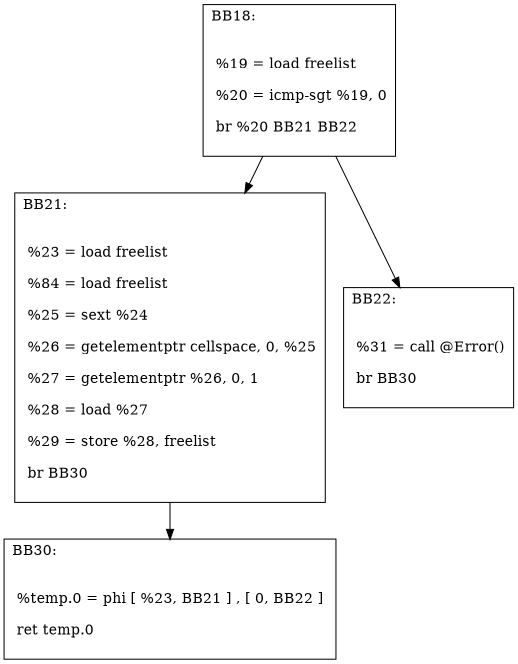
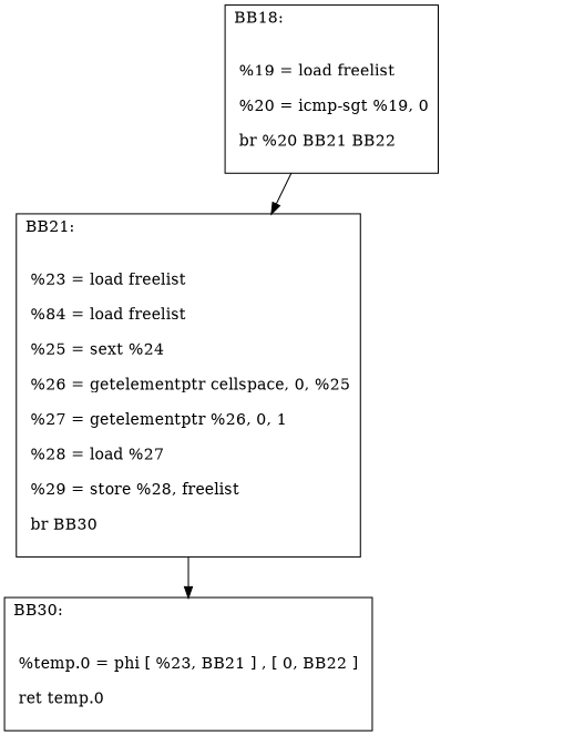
  digraph {
    node [shape=record]
    n1 [label="{BB18:\l\l\n             %19 = load freelist\l\n             %20 = icmp-sgt %19, 0\l\n             br %20 BB21 BB22\l\n             }"]
    n2 [label="{BB21:\l\l\n             %23 = load freelist\l\n             %84 = load freelist\l\n             %25 = sext %24\l\n             %26 = getelementptr cellspace, 0, %25\l\n             %27 = getelementptr %26, 0, 1\l\n             %28 = load %27\l\n             %29 = store %28, freelist\l\n             br BB30\l\n             }"]
-   n3 [label="{BB22:\l\l\n             %31 = call @Error()\l\n             br BB30\l\n             }"]
    n4 [label="{BB30:\l\l\n             %temp.0 = phi [ %23, BB21 ] , [ 0, BB22 ] \l\n             ret temp.0\l\n             }"]
    n1 -> n2
-   n1 -> n3
    n2 -> n4
  }
